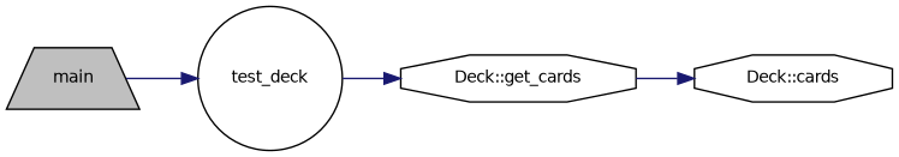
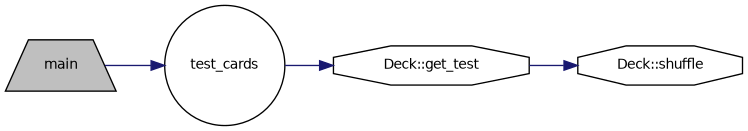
  digraph {
    rankdir=LR
    node [color=black fillcolor=white fontname=Helvetica fontsize=10 shape=octagon style=filled]
    edge [color=midnightblue fontname=Helvetica fontsize=10 labelfontname=Helvetica labelfontsize=10 style=solid]
    n1 [fillcolor=grey75 fontcolor=black height=0.2 label=main shape=trapezium width=0.4]
-   n2 [height=0.2 label=test_deck shape=circle width=0.4]
-   n3 [height=0.2 label="Deck::get_cards" width=0.4]
-   n4 [height=0.2 label="Deck::cards" width=0.4]
+   n2 [height=0.2 label=test_cards shape=circle width=0.4]
+   n3 [height=0.2 label="Deck::get_test" width=0.4]
+   n4 [height=0.2 label="Deck::shuffle" width=0.4]
    n1 -> n2
    n2 -> n3
    n3 -> n4
  }
